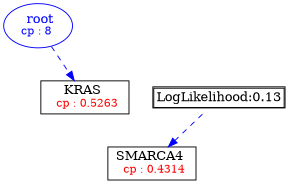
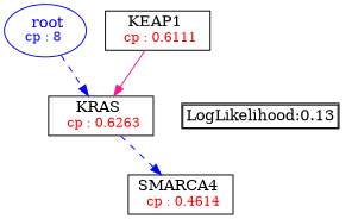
  digraph {
    fontsize=10
    node [shape=box]
    edge [color=blue style=dashed]
    n1 [color=Blue label=<<font color='Blue'> root</font><br/><font color='Blue' POINT-SIZE='12'>cp : 8 </font>> shape=oval]
-   n2 [label=<KRAS <br/> <font color='Red' POINT-SIZE='12'> cp : 0.5263 </font>>]
-   n4 [label=<SMARCA4 <br/> <font color='Red' POINT-SIZE='12'> cp : 0.4314 </font>>]
+   n2 [label=<KRAS <br/> <font color='Red' POINT-SIZE='12'> cp : 0.6263 </font>>]
+   n3 [label=<KEAP1 <br/> <font color='Red' POINT-SIZE='12'> cp : 0.6111 </font>>]
+   n4 [label=<SMARCA4 <br/> <font color='Red' POINT-SIZE='12'> cp : 0.4614 </font>>]
    n5 [label=<<TABLE BORDER="1" CELLBORDER="1" CELLSPACING="0" >     <TR><TD ALIGN="LEFT">LogLikelihood:0.13</TD></TR>     </TABLE>> shape=plaintext]
    n1 -> n2
-   n5 -> n4
+   n2 -> n4
+   n3 -> n2 [color=deeppink style=solid]
  }
